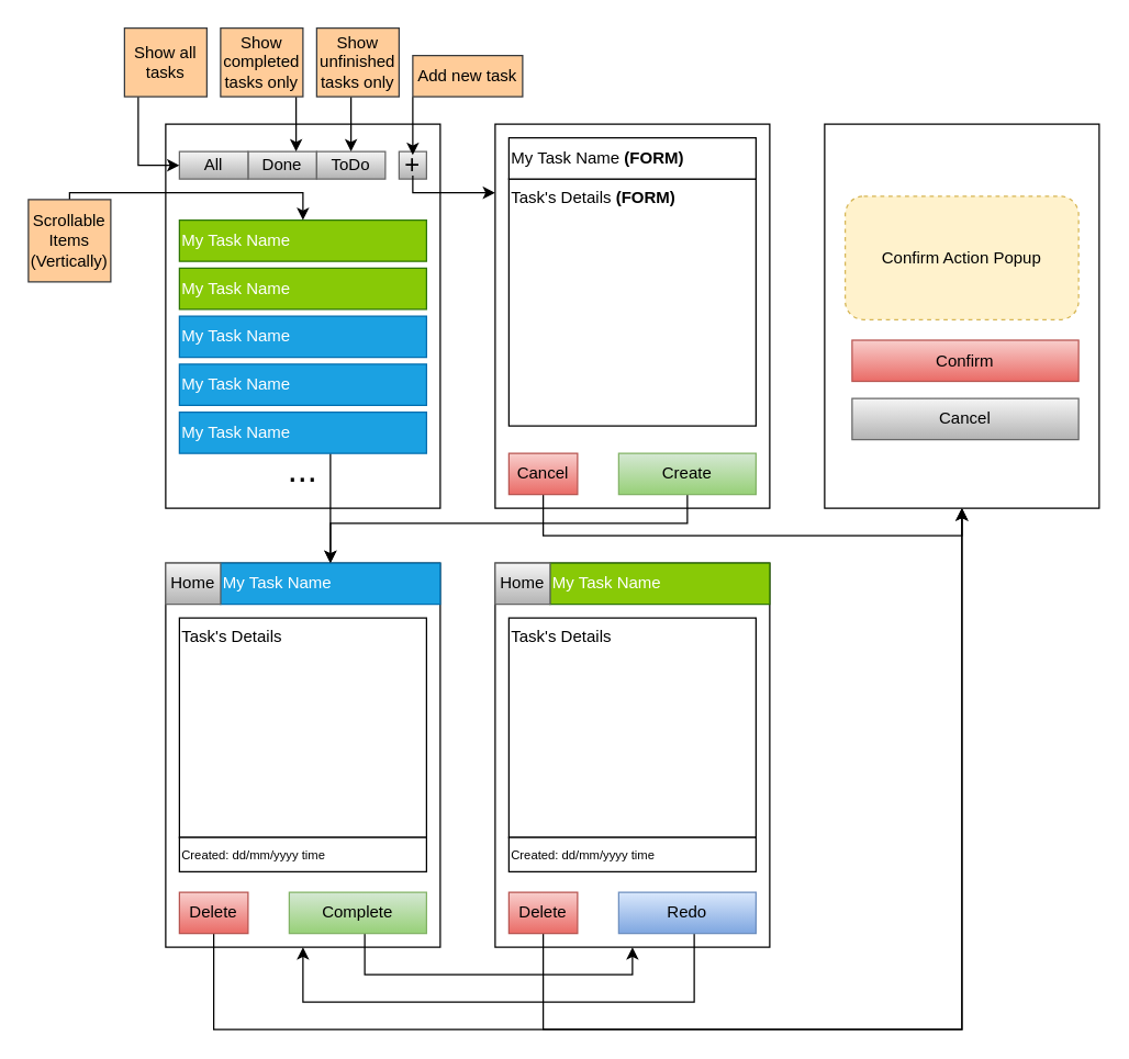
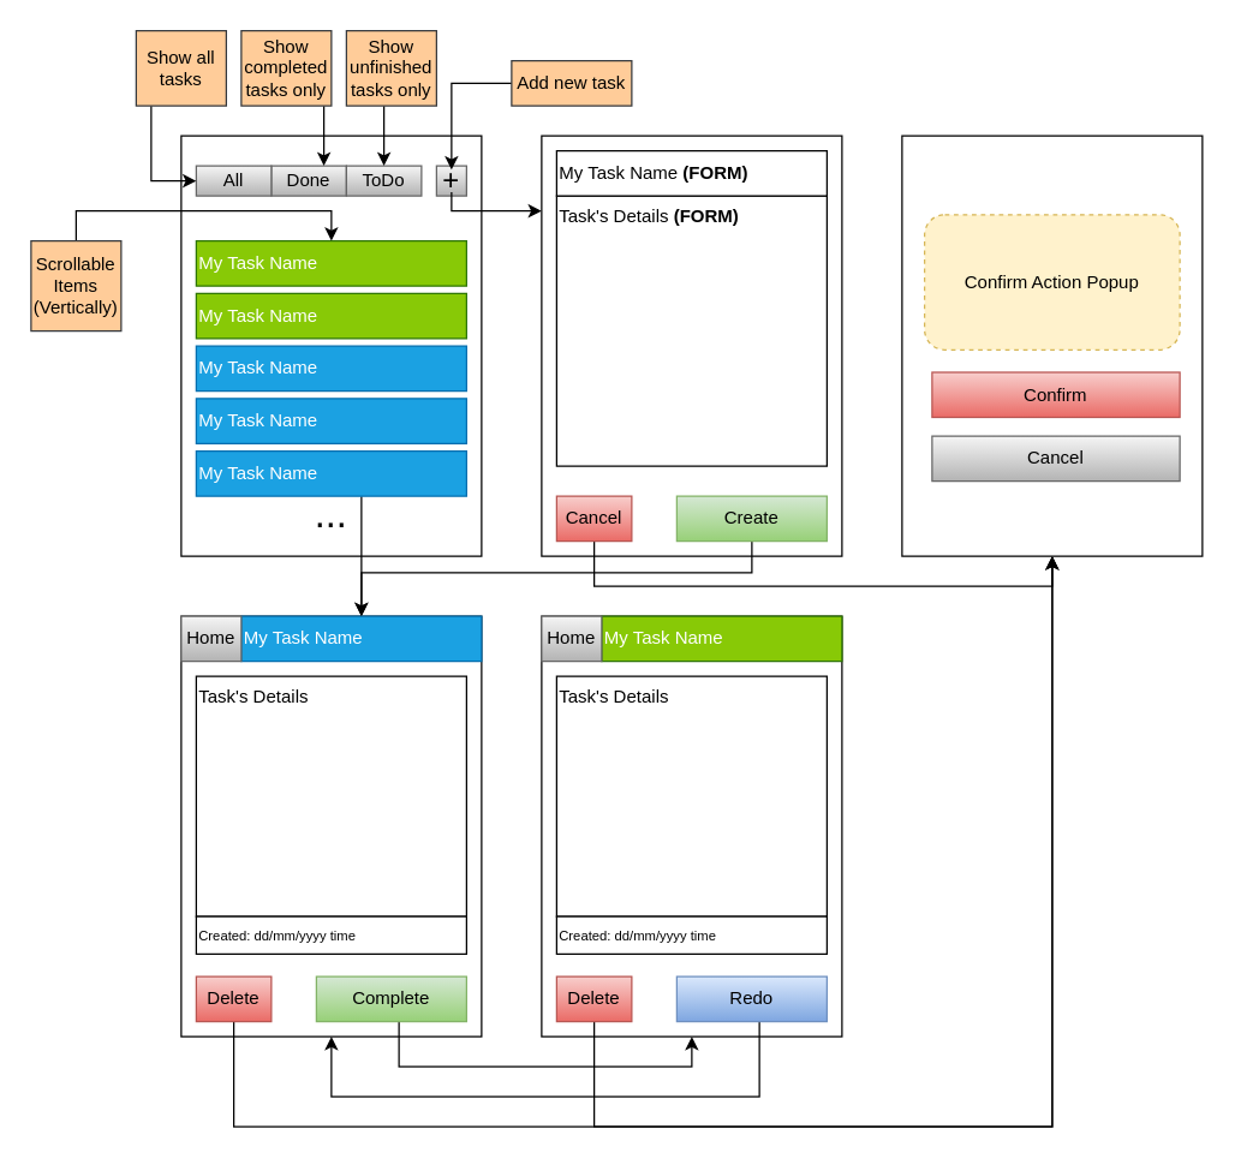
  <mxCell id="0" />
  <mxCell id="1" parent="0" />
  <mxCell id="2" value="" style="rounded=0;whiteSpace=wrap;html=1;" vertex="1" parent="1"><mxGeometry x="120" y="90" width="200" height="280" as="geometry" /></mxCell>
  <mxCell id="3" value="" style="rounded=0;whiteSpace=wrap;html=1;" vertex="1" parent="1"><mxGeometry x="120" y="410" width="200" height="280" as="geometry" /></mxCell>
  <mxCell id="4" value="" style="group" vertex="1" connectable="0" parent="1"><mxGeometry x="290" y="110" width="20" height="20" as="geometry" /></mxCell>
  <mxCell id="5" value="" style="rounded=0;whiteSpace=wrap;html=1;fillColor=#f5f5f5;gradientColor=#b3b3b3;strokeColor=#666666;" vertex="1" parent="4"><mxGeometry width="20" height="20" as="geometry" /></mxCell>
  <mxCell id="6" value="+" style="text;html=1;strokeColor=none;fillColor=none;align=center;verticalAlign=middle;whiteSpace=wrap;rounded=0;fontSize=19;" vertex="1" parent="4"><mxGeometry x="5" y="2.5" width="10" height="15" as="geometry" /></mxCell>
  <mxCell id="7" value="My Task Name" style="rounded=0;whiteSpace=wrap;html=1;fillColor=#88C906;strokeColor=#2D7600;align=left;fontColor=#ffffff;" vertex="1" parent="1"><mxGeometry x="130" y="160" width="180" height="30" as="geometry" /></mxCell>
  <mxCell id="8" value="My Task Name" style="rounded=0;whiteSpace=wrap;html=1;fillColor=#88C906;strokeColor=#2D7600;align=left;fontColor=#ffffff;" vertex="1" parent="1"><mxGeometry x="130" y="195" width="180" height="30" as="geometry" /></mxCell>
  <mxCell id="9" value="My Task Name" style="rounded=0;whiteSpace=wrap;html=1;fillColor=#1ba1e2;fontColor=#ffffff;strokeColor=#006EAF;align=left;" vertex="1" parent="1"><mxGeometry x="130" y="230" width="180" height="30" as="geometry" /></mxCell>
  <mxCell id="10" value="My Task Name" style="rounded=0;whiteSpace=wrap;html=1;fillColor=#1ba1e2;fontColor=#ffffff;strokeColor=#006EAF;align=left;" vertex="1" parent="1"><mxGeometry x="130" y="265" width="180" height="30" as="geometry" /></mxCell>
  <mxCell id="11" style="edgeStyle=orthogonalEdgeStyle;rounded=0;orthogonalLoop=1;jettySize=auto;html=1;entryX=0.5;entryY=0;entryDx=0;entryDy=0;" edge="1" parent="1" source="12" target="17"><mxGeometry relative="1" as="geometry"><Array as="points"><mxPoint x="240" y="351" /><mxPoint x="240" y="351" /></Array></mxGeometry></mxCell>
  <mxCell id="12" value="My Task Name" style="rounded=0;whiteSpace=wrap;html=1;fillColor=#1ba1e2;fontColor=#ffffff;strokeColor=#006EAF;align=left;" vertex="1" parent="1"><mxGeometry x="130" y="300" width="180" height="30" as="geometry" /></mxCell>
  <mxCell id="13" value="Done" style="rounded=0;whiteSpace=wrap;html=1;fillColor=#f5f5f5;gradientColor=#b3b3b3;strokeColor=#666666;" vertex="1" parent="1"><mxGeometry x="180" y="110" width="50" height="20" as="geometry" /></mxCell>
  <mxCell id="14" value="ToDo" style="rounded=0;whiteSpace=wrap;html=1;fillColor=#f5f5f5;gradientColor=#b3b3b3;strokeColor=#666666;" vertex="1" parent="1"><mxGeometry x="230" y="110" width="50" height="20" as="geometry" /></mxCell>
  <mxCell id="15" style="edgeStyle=orthogonalEdgeStyle;rounded=0;orthogonalLoop=1;jettySize=auto;html=1;exitX=0.5;exitY=1;exitDx=0;exitDy=0;" edge="1" parent="1" source="13" target="13"><mxGeometry relative="1" as="geometry" /></mxCell>
  <mxCell id="16" value="..." style="text;html=1;strokeColor=none;fillColor=none;align=center;verticalAlign=bottom;whiteSpace=wrap;rounded=0;fontSize=26;" vertex="1" parent="1"><mxGeometry x="190" y="340" width="60" height="20" as="geometry" /></mxCell>
  <mxCell id="17" value="My Task Name" style="rounded=0;whiteSpace=wrap;html=1;fillColor=#1ba1e2;fontColor=#ffffff;strokeColor=#006EAF;align=left;" vertex="1" parent="1"><mxGeometry x="160" y="410" width="160" height="30" as="geometry" /></mxCell>
  <mxCell id="18" value="Task's Details" style="rounded=0;whiteSpace=wrap;html=1;align=left;verticalAlign=top;" vertex="1" parent="1"><mxGeometry x="130" y="450" width="180" height="160" as="geometry" /></mxCell>
  <mxCell id="19" value="Created: dd/mm/yyyy time" style="rounded=0;whiteSpace=wrap;html=1;fontSize=9;align=left;" vertex="1" parent="1"><mxGeometry x="130" y="610" width="180" height="25" as="geometry" /></mxCell>
  <mxCell id="20" style="edgeStyle=orthogonalEdgeStyle;rounded=0;orthogonalLoop=1;jettySize=auto;html=1;entryX=0.5;entryY=1;entryDx=0;entryDy=0;" edge="1" parent="1" source="21" target="24"><mxGeometry relative="1" as="geometry"><mxPoint x="450" y="710" as="targetPoint" /><Array as="points"><mxPoint x="265" y="710" /><mxPoint x="460" y="710" /></Array></mxGeometry></mxCell>
  <mxCell id="21" value="Complete" style="rounded=0;whiteSpace=wrap;html=1;fillColor=#d5e8d4;strokeColor=#82b366;gradientColor=#97d077;" vertex="1" parent="1"><mxGeometry x="210" y="650" width="100" height="30" as="geometry" /></mxCell>
  <mxCell id="22" style="edgeStyle=orthogonalEdgeStyle;rounded=0;orthogonalLoop=1;jettySize=auto;html=1;entryX=0.5;entryY=1;entryDx=0;entryDy=0;" edge="1" parent="1" source="23" target="51"><mxGeometry relative="1" as="geometry"><Array as="points"><mxPoint x="155" y="750" /><mxPoint x="700" y="750" /></Array></mxGeometry></mxCell>
  <mxCell id="23" value="Delete" style="rounded=0;whiteSpace=wrap;html=1;fillColor=#f8cecc;gradientColor=#ea6b66;strokeColor=#b85450;" vertex="1" parent="1"><mxGeometry x="130" y="650" width="50" height="30" as="geometry" /></mxCell>
  <mxCell id="24" value="" style="rounded=0;whiteSpace=wrap;html=1;" vertex="1" parent="1"><mxGeometry x="360" y="410" width="200" height="280" as="geometry" /></mxCell>
  <mxCell id="25" value="Task's Details" style="rounded=0;whiteSpace=wrap;html=1;align=left;verticalAlign=top;" vertex="1" parent="1"><mxGeometry x="370" y="450" width="180" height="160" as="geometry" /></mxCell>
  <mxCell id="26" value="Created: dd/mm/yyyy time" style="rounded=0;whiteSpace=wrap;html=1;fontSize=9;align=left;" vertex="1" parent="1"><mxGeometry x="370" y="610" width="180" height="25" as="geometry" /></mxCell>
  <mxCell id="27" style="edgeStyle=orthogonalEdgeStyle;rounded=0;orthogonalLoop=1;jettySize=auto;html=1;entryX=0.5;entryY=1;entryDx=0;entryDy=0;" edge="1" parent="1" source="28" target="3"><mxGeometry relative="1" as="geometry"><Array as="points"><mxPoint x="505" y="730" /><mxPoint x="220" y="730" /></Array></mxGeometry></mxCell>
  <mxCell id="28" value="Redo" style="rounded=0;whiteSpace=wrap;html=1;fillColor=#dae8fc;strokeColor=#6c8ebf;gradientColor=#7ea6e0;" vertex="1" parent="1"><mxGeometry x="450" y="650" width="100" height="30" as="geometry" /></mxCell>
  <mxCell id="29" style="edgeStyle=orthogonalEdgeStyle;rounded=0;orthogonalLoop=1;jettySize=auto;html=1;entryX=0.5;entryY=1;entryDx=0;entryDy=0;" edge="1" parent="1" source="30" target="51"><mxGeometry relative="1" as="geometry"><Array as="points"><mxPoint x="395" y="750" /><mxPoint x="700" y="750" /></Array></mxGeometry></mxCell>
  <mxCell id="30" value="Delete" style="rounded=0;whiteSpace=wrap;html=1;fillColor=#f8cecc;gradientColor=#ea6b66;strokeColor=#b85450;" vertex="1" parent="1"><mxGeometry x="370" y="650" width="50" height="30" as="geometry" /></mxCell>
  <mxCell id="31" value="My Task Name" style="rounded=0;whiteSpace=wrap;html=1;fillColor=#88C906;strokeColor=#2D7600;align=left;fontColor=#ffffff;" vertex="1" parent="1"><mxGeometry x="400" y="410" width="160" height="30" as="geometry" /></mxCell>
  <mxCell id="32" value="" style="rounded=0;whiteSpace=wrap;html=1;" vertex="1" parent="1"><mxGeometry x="360" y="90" width="200" height="280" as="geometry" /></mxCell>
  <mxCell id="33" value="Task's Details &lt;b&gt;(FORM)&lt;/b&gt;" style="rounded=0;whiteSpace=wrap;html=1;align=left;verticalAlign=top;" vertex="1" parent="1"><mxGeometry x="370" y="130" width="180" height="180" as="geometry" /></mxCell>
  <mxCell id="34" style="edgeStyle=orthogonalEdgeStyle;rounded=0;orthogonalLoop=1;jettySize=auto;html=1;entryX=0.5;entryY=0;entryDx=0;entryDy=0;" edge="1" parent="1" source="35" target="17"><mxGeometry relative="1" as="geometry"><Array as="points"><mxPoint x="500" y="381" /><mxPoint x="240" y="381" /></Array></mxGeometry></mxCell>
  <mxCell id="35" value="Create" style="rounded=0;whiteSpace=wrap;html=1;fillColor=#d5e8d4;strokeColor=#82b366;gradientColor=#97d077;" vertex="1" parent="1"><mxGeometry x="450" y="330" width="100" height="30" as="geometry" /></mxCell>
  <mxCell id="36" style="edgeStyle=orthogonalEdgeStyle;rounded=0;orthogonalLoop=1;jettySize=auto;html=1;entryX=0.5;entryY=1;entryDx=0;entryDy=0;" edge="1" parent="1" source="37" target="51"><mxGeometry relative="1" as="geometry"><Array as="points"><mxPoint x="395" y="390" /><mxPoint x="700" y="390" /></Array></mxGeometry></mxCell>
  <mxCell id="37" value="Cancel" style="rounded=0;whiteSpace=wrap;html=1;fillColor=#f8cecc;gradientColor=#ea6b66;strokeColor=#b85450;" vertex="1" parent="1"><mxGeometry x="370" y="330" width="50" height="30" as="geometry" /></mxCell>
  <mxCell id="38" value="My Task Name &lt;b&gt;(FORM)&lt;/b&gt;" style="rounded=0;whiteSpace=wrap;html=1;align=left;" vertex="1" parent="1"><mxGeometry x="370" y="100" width="180" height="30" as="geometry" /></mxCell>
  <mxCell id="39" style="edgeStyle=orthogonalEdgeStyle;rounded=0;orthogonalLoop=1;jettySize=auto;html=1;entryX=0.5;entryY=0;entryDx=0;entryDy=0;" edge="1" parent="1" source="40" target="7"><mxGeometry relative="1" as="geometry"><Array as="points"><mxPoint x="50" y="140" /><mxPoint x="220" y="140" /></Array></mxGeometry></mxCell>
- <mxCell id="40" value="Scrollable Items&lt;br&gt;(Vertically)" style="text;html=1;strokeColor=#36393d;fillColor=#ffcc99;align=center;verticalAlign=middle;whiteSpace=wrap;rounded=0;" vertex="1" parent="1"><mxGeometry x="20" y="145" width="60" height="60" as="geometry" /></mxCell>
+ <mxCell id="40" value="Scrollable Items&lt;br&gt;(Vertically)" style="text;html=1;strokeColor=#36393d;fillColor=#ffcc99;align=center;verticalAlign=middle;whiteSpace=wrap;rounded=0;" vertex="1" parent="1"><mxGeometry x="20" y="160" width="60" height="60" as="geometry" /></mxCell>
  <mxCell id="41" style="edgeStyle=orthogonalEdgeStyle;rounded=0;orthogonalLoop=1;jettySize=auto;html=1;entryX=0.5;entryY=0;entryDx=0;entryDy=0;" edge="1" parent="1" source="42" target="6"><mxGeometry relative="1" as="geometry"><Array as="points"><mxPoint x="300" y="90" /><mxPoint x="300" y="90" /></Array></mxGeometry></mxCell>
- <mxCell id="42" value="Add new task" style="text;html=1;strokeColor=#36393d;fillColor=#ffcc99;align=center;verticalAlign=middle;whiteSpace=wrap;rounded=0;" vertex="1" parent="1"><mxGeometry x="300" y="40" width="80" height="30" as="geometry" /></mxCell>
+ <mxCell id="42" value="Add new task" style="text;html=1;strokeColor=#36393d;fillColor=#ffcc99;align=center;verticalAlign=middle;whiteSpace=wrap;rounded=0;" vertex="1" parent="1"><mxGeometry x="340" y="40" width="80" height="30" as="geometry" /></mxCell>
  <mxCell id="43" style="edgeStyle=orthogonalEdgeStyle;rounded=0;orthogonalLoop=1;jettySize=auto;html=1;" edge="1" parent="1" source="6"><mxGeometry relative="1" as="geometry"><mxPoint x="360" y="140" as="targetPoint" /><Array as="points"><mxPoint x="300" y="140" /><mxPoint x="360" y="140" /></Array></mxGeometry></mxCell>
  <mxCell id="44" style="edgeStyle=orthogonalEdgeStyle;rounded=0;orthogonalLoop=1;jettySize=auto;html=1;" edge="1" parent="1" source="45" target="13"><mxGeometry relative="1" as="geometry"><Array as="points"><mxPoint x="215" y="90" /><mxPoint x="215" y="90" /></Array></mxGeometry></mxCell>
  <mxCell id="45" value="Show completed tasks only" style="text;html=1;align=center;verticalAlign=middle;whiteSpace=wrap;rounded=0;fillColor=#ffcc99;strokeColor=#36393d;" vertex="1" parent="1"><mxGeometry x="160" y="20" width="60" height="50" as="geometry" /></mxCell>
  <mxCell id="46" style="edgeStyle=orthogonalEdgeStyle;rounded=0;orthogonalLoop=1;jettySize=auto;html=1;entryX=0.5;entryY=0;entryDx=0;entryDy=0;" edge="1" parent="1" source="47" target="14"><mxGeometry relative="1" as="geometry"><Array as="points"><mxPoint x="260" y="60" /><mxPoint x="260" y="60" /></Array></mxGeometry></mxCell>
  <mxCell id="47" value="Show unfinished tasks only" style="text;html=1;strokeColor=#36393d;fillColor=#ffcc99;align=center;verticalAlign=middle;whiteSpace=wrap;rounded=0;" vertex="1" parent="1"><mxGeometry x="230" y="20" width="60" height="50" as="geometry" /></mxCell>
  <mxCell id="48" value="All" style="rounded=0;whiteSpace=wrap;html=1;fillColor=#f5f5f5;gradientColor=#b3b3b3;strokeColor=#666666;" vertex="1" parent="1"><mxGeometry x="130" y="110" width="50" height="20" as="geometry" /></mxCell>
  <mxCell id="49" style="edgeStyle=orthogonalEdgeStyle;rounded=0;orthogonalLoop=1;jettySize=auto;html=1;entryX=0;entryY=0.5;entryDx=0;entryDy=0;" edge="1" parent="1" source="50" target="48"><mxGeometry relative="1" as="geometry"><Array as="points"><mxPoint x="100" y="120" /></Array></mxGeometry></mxCell>
  <mxCell id="50" value="Show all tasks" style="text;html=1;strokeColor=#36393d;fillColor=#ffcc99;align=center;verticalAlign=middle;whiteSpace=wrap;rounded=0;" vertex="1" parent="1"><mxGeometry x="90" y="20" width="60" height="50" as="geometry" /></mxCell>
  <mxCell id="51" value="" style="rounded=0;whiteSpace=wrap;html=1;" vertex="1" parent="1"><mxGeometry x="600" y="90" width="200" height="280" as="geometry" /></mxCell>
  <mxCell id="52" value="Confirm" style="rounded=0;whiteSpace=wrap;html=1;fillColor=#f8cecc;strokeColor=#b85450;gradientColor=#ea6b66;" vertex="1" parent="1"><mxGeometry x="620" y="247.5" width="165" height="30" as="geometry" /></mxCell>
  <mxCell id="53" value="Cancel" style="rounded=0;whiteSpace=wrap;html=1;fillColor=#f5f5f5;gradientColor=#b3b3b3;strokeColor=#666666;" vertex="1" parent="1"><mxGeometry x="620" y="290" width="165" height="30" as="geometry" /></mxCell>
  <mxCell id="54" value="Confirm Action Popup" style="rounded=1;whiteSpace=wrap;html=1;fillColor=#fff2cc;strokeColor=#d6b656;dashed=1;" vertex="1" parent="1"><mxGeometry x="615" y="142.5" width="170" height="90" as="geometry" /></mxCell>
  <mxCell id="55" value="Home" style="rounded=0;whiteSpace=wrap;html=1;fillColor=#f5f5f5;gradientColor=#b3b3b3;strokeColor=#666666;" vertex="1" parent="1"><mxGeometry x="120" y="410" width="40" height="30" as="geometry" /></mxCell>
  <mxCell id="56" value="Home" style="rounded=0;whiteSpace=wrap;html=1;fillColor=#f5f5f5;gradientColor=#b3b3b3;strokeColor=#666666;" vertex="1" parent="1"><mxGeometry x="360" y="410" width="40" height="30" as="geometry" /></mxCell>
